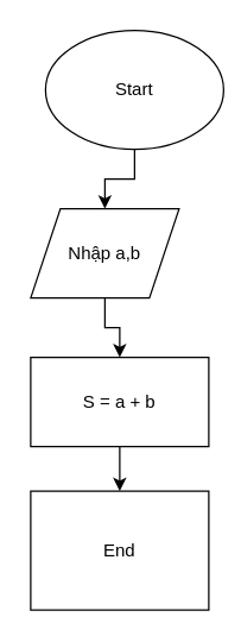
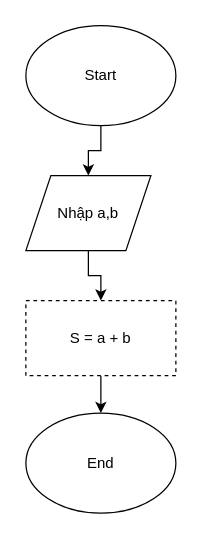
  <mxCell id="0" />
  <mxCell id="1" parent="0" />
  <mxCell id="2" value="" style="edgeStyle=orthogonalEdgeStyle;rounded=0;orthogonalLoop=1;jettySize=auto;html=1;" edge="1" parent="1" source="3" target="5"><mxGeometry relative="1" as="geometry" /></mxCell>
- <mxCell id="3" value="Start" style="ellipse;whiteSpace=wrap;html=1;" vertex="1" parent="1"><mxGeometry x="30" y="20" width="120" height="80" as="geometry" /></mxCell>
+ <mxCell id="3" value="Start" style="ellipse;whiteSpace=wrap;html=1;" vertex="1" parent="1"><mxGeometry x="20" y="20" width="120" height="80" as="geometry" /></mxCell>
  <mxCell id="4" value="" style="edgeStyle=orthogonalEdgeStyle;rounded=0;orthogonalLoop=1;jettySize=auto;html=1;" edge="1" parent="1" source="5" target="7"><mxGeometry relative="1" as="geometry" /></mxCell>
  <mxCell id="5" value="Nhập a,b" style="shape=parallelogram;perimeter=parallelogramPerimeter;whiteSpace=wrap;html=1;fixedSize=1;" vertex="1" parent="1"><mxGeometry x="20" y="140" width="100" height="60" as="geometry" /></mxCell>
  <mxCell id="6" value="" style="edgeStyle=orthogonalEdgeStyle;rounded=0;orthogonalLoop=1;jettySize=auto;html=1;" edge="1" parent="1" source="7" target="8"><mxGeometry relative="1" as="geometry" /></mxCell>
- <mxCell id="7" value="S = a + b" style="rounded=0;whiteSpace=wrap;html=1;" vertex="1" parent="1"><mxGeometry x="20" y="240" width="120" height="60" as="geometry" /></mxCell>
- <mxCell id="8" value="End" style="whiteSpace=wrap;html=1;rounded=0;" vertex="1" parent="1"><mxGeometry x="20" y="330" width="120" height="80" as="geometry" /></mxCell>
+ <mxCell id="7" value="S = a + b" style="rounded=0;whiteSpace=wrap;html=1;dashed=1;" vertex="1" parent="1"><mxGeometry x="20" y="240" width="120" height="60" as="geometry" /></mxCell>
+ <mxCell id="8" value="End" style="ellipse;whiteSpace=wrap;html=1;" vertex="1" parent="1"><mxGeometry x="20" y="330" width="120" height="80" as="geometry" /></mxCell>
